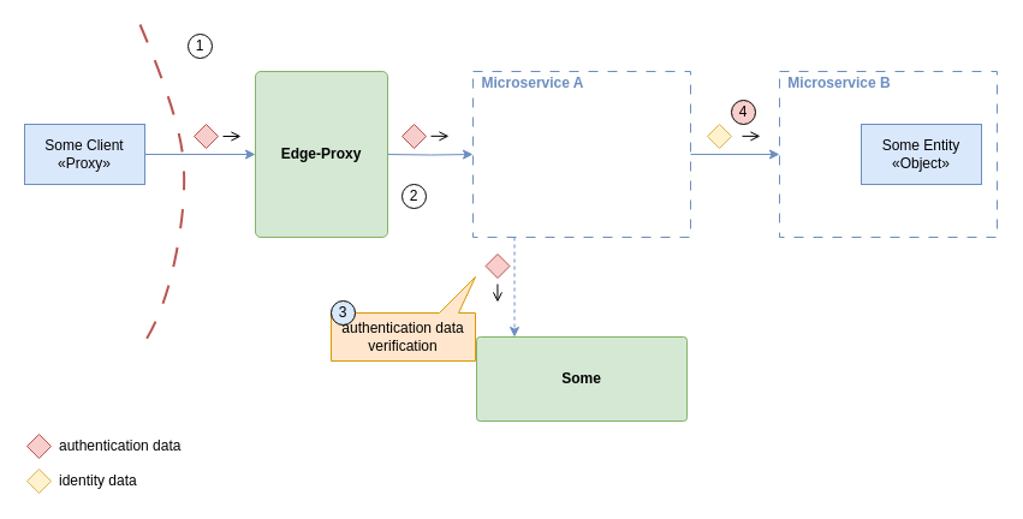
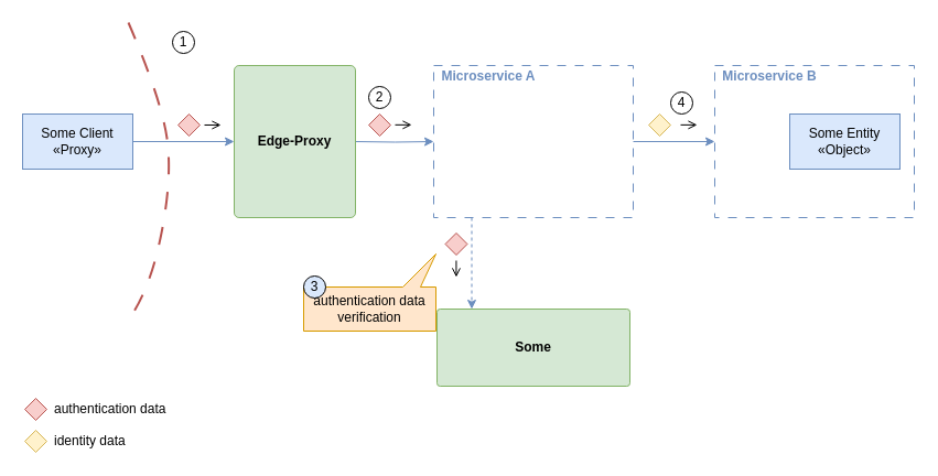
  <mxCell id="0" />
  <mxCell id="1" parent="0" />
  <mxCell id="2" value="&lt;b&gt;Some&lt;/b&gt;" style="rounded=1;whiteSpace=wrap;html=1;fillColor=#d5e8d4;strokeColor=#82b366;arcSize=4;" vertex="1" parent="1"><mxGeometry x="396" y="280" width="175" height="70" as="geometry" /></mxCell>
  <mxCell id="3" value="" style="rounded=0;whiteSpace=wrap;html=1;fillColor=none;strokeColor=#6c8ebf;dashed=1;dashPattern=8 8;" parent="1" vertex="1"><mxGeometry x="648" y="59" width="181" height="138" as="geometry" /></mxCell>
  <mxCell id="4" style="edgeStyle=orthogonalEdgeStyle;rounded=0;orthogonalLoop=1;jettySize=auto;html=1;entryX=0;entryY=0.5;entryDx=0;entryDy=0;fillColor=#dae8fc;strokeColor=#6c8ebf;" parent="1" source="5" target="3" edge="1"><mxGeometry relative="1" as="geometry" /></mxCell>
  <mxCell id="5" value="" style="rounded=0;whiteSpace=wrap;html=1;fillColor=none;strokeColor=#6c8ebf;dashed=1;dashPattern=8 8;" parent="1" vertex="1"><mxGeometry x="393" y="59" width="181" height="138" as="geometry" /></mxCell>
  <mxCell id="6" value="Some Entity&lt;br&gt;«Object»" style="rounded=0;whiteSpace=wrap;html=1;fillColor=#dae8fc;strokeColor=#6c8ebf;" parent="1" vertex="1"><mxGeometry x="716" y="103" width="100" height="50" as="geometry" /></mxCell>
  <mxCell id="7" value="" style="rhombus;whiteSpace=wrap;html=1;fillColor=#f8cecc;strokeColor=#b85450;" parent="1" vertex="1"><mxGeometry x="22" y="361" width="20" height="20" as="geometry" /></mxCell>
  <mxCell id="8" value="authentication data" style="text;html=1;align=left;verticalAlign=middle;whiteSpace=wrap;rounded=0;" parent="1" vertex="1"><mxGeometry x="47" y="361" width="118" height="20" as="geometry" /></mxCell>
  <mxCell id="9" value="&lt;div align=&quot;center&quot;&gt;Microservice A&lt;/div&gt;" style="text;html=1;align=center;verticalAlign=middle;whiteSpace=wrap;rounded=0;fillColor=none;fontColor=#6C8EBF;fontStyle=1" parent="1" vertex="1"><mxGeometry x="393" y="59" width="100" height="19" as="geometry" /></mxCell>
  <mxCell id="10" value="&lt;div align=&quot;center&quot;&gt;Microservice B&lt;/div&gt;" style="text;html=1;align=center;verticalAlign=middle;whiteSpace=wrap;rounded=0;fillColor=none;fontColor=#6C8EBF;fontStyle=1" parent="1" vertex="1"><mxGeometry x="648" y="59" width="100" height="19" as="geometry" /></mxCell>
  <mxCell id="11" style="edgeStyle=orthogonalEdgeStyle;rounded=0;orthogonalLoop=1;jettySize=auto;html=1;entryX=0;entryY=0.5;entryDx=0;entryDy=0;fillColor=#dae8fc;strokeColor=#6c8ebf;" parent="1" target="5" edge="1"><mxGeometry relative="1" as="geometry"><mxPoint x="322" y="128" as="sourcePoint" /></mxGeometry></mxCell>
  <mxCell id="12" value="" style="endArrow=classic;html=1;rounded=0;entryX=0;entryY=0.5;entryDx=0;entryDy=0;exitX=1;exitY=0.5;exitDx=0;exitDy=0;fillColor=#dae8fc;strokeColor=#6c8ebf;" parent="1" source="15" edge="1"><mxGeometry width="50" height="50" relative="1" as="geometry"><mxPoint x="152" y="128" as="sourcePoint" /><mxPoint x="212" y="128" as="targetPoint" /></mxGeometry></mxCell>
  <mxCell id="13" value="" style="rhombus;whiteSpace=wrap;html=1;fillColor=#f8cecc;strokeColor=#b85450;direction=south;" parent="1" vertex="1"><mxGeometry x="161" y="103" width="20" height="20" as="geometry" /></mxCell>
  <mxCell id="14" value="" style="rhombus;whiteSpace=wrap;html=1;fillColor=#f8cecc;strokeColor=#b85450;" parent="1" vertex="1"><mxGeometry x="334" y="103" width="20" height="20" as="geometry" /></mxCell>
  <mxCell id="15" value="Some Client&lt;br&gt;«Proxy»" style="rounded=0;whiteSpace=wrap;html=1;fillColor=#dae8fc;strokeColor=#6c8ebf;" parent="1" vertex="1"><mxGeometry x="20" y="103" width="100" height="50" as="geometry" /></mxCell>
  <mxCell id="16" value="identity data" style="text;html=1;align=left;verticalAlign=middle;whiteSpace=wrap;rounded=0;" parent="1" vertex="1"><mxGeometry x="47" y="390" width="145" height="20" as="geometry" /></mxCell>
  <mxCell id="17" value="" style="rhombus;whiteSpace=wrap;html=1;fillColor=#fff2cc;strokeColor=#d6b656;" parent="1" vertex="1"><mxGeometry x="22" y="390" width="20" height="20" as="geometry" /></mxCell>
  <mxCell id="18" value="" style="endArrow=open;html=1;rounded=0;endFill=0;" parent="1" edge="1"><mxGeometry width="50" height="50" relative="1" as="geometry"><mxPoint x="185" y="112.97" as="sourcePoint" /><mxPoint x="200" y="112.97" as="targetPoint" /></mxGeometry></mxCell>
  <mxCell id="19" value="" style="endArrow=open;html=1;rounded=0;endFill=0;" parent="1" edge="1"><mxGeometry width="50" height="50" relative="1" as="geometry"><mxPoint x="358" y="112.84" as="sourcePoint" /><mxPoint x="373" y="112.84" as="targetPoint" /></mxGeometry></mxCell>
  <mxCell id="20" value="" style="rhombus;whiteSpace=wrap;html=1;fillColor=#fff2cc;strokeColor=#d6b656;" parent="1" vertex="1"><mxGeometry x="588" y="103" width="20" height="20" as="geometry" /></mxCell>
  <mxCell id="21" value="" style="endArrow=open;html=1;rounded=0;endFill=0;" parent="1" edge="1"><mxGeometry width="50" height="50" relative="1" as="geometry"><mxPoint x="617" y="112.86" as="sourcePoint" /><mxPoint x="632" y="112.86" as="targetPoint" /></mxGeometry></mxCell>
  <mxCell id="22" style="edgeStyle=orthogonalEdgeStyle;rounded=0;orthogonalLoop=1;jettySize=auto;html=1;entryX=0.5;entryY=0;entryDx=0;entryDy=0;fillColor=#dae8fc;strokeColor=#6c8ebf;startArrow=none;startFill=0;dashed=1;" parent="1" edge="1"><mxGeometry relative="1" as="geometry"><mxPoint x="427.5" y="197" as="sourcePoint" /><mxPoint x="427.5" y="280" as="targetPoint" /></mxGeometry></mxCell>
  <mxCell id="23" value="" style="rhombus;whiteSpace=wrap;html=1;fillColor=#f8cecc;strokeColor=#b85450;" parent="1" vertex="1"><mxGeometry x="403.5" y="211" width="20" height="20" as="geometry" /></mxCell>
  <mxCell id="24" value="" style="endArrow=open;html=1;rounded=0;endFill=0;" parent="1" edge="1"><mxGeometry width="50" height="50" relative="1" as="geometry"><mxPoint x="413.44" y="236" as="sourcePoint" /><mxPoint x="413.44" y="251" as="targetPoint" /></mxGeometry></mxCell>
  <mxCell id="25" value="authentication data verification" style="shape=callout;whiteSpace=wrap;html=1;perimeter=calloutPerimeter;base=16;size=30;position=0.75;position2=1;flipV=1;fillColor=#ffe6cc;strokeColor=#d79b00;" parent="1" vertex="1"><mxGeometry x="275" y="230" width="120" height="70" as="geometry" /></mxCell>
  <mxCell id="26" value="1" style="ellipse;whiteSpace=wrap;html=1;aspect=fixed;" parent="1" vertex="1"><mxGeometry x="156" y="28" width="20" height="20" as="geometry" /></mxCell>
- <mxCell id="27" value="2" style="ellipse;whiteSpace=wrap;html=1;aspect=fixed;" parent="1" vertex="1"><mxGeometry x="334" y="153" width="20" height="20" as="geometry" /></mxCell>
+ <mxCell id="27" value="2" style="ellipse;whiteSpace=wrap;html=1;aspect=fixed;" parent="1" vertex="1"><mxGeometry x="334" y="78" width="20" height="20" as="geometry" /></mxCell>
  <mxCell id="28" value="3" style="ellipse;whiteSpace=wrap;html=1;aspect=fixed;fillColor=#dae8fc;" parent="1" vertex="1"><mxGeometry x="275" y="250" width="20" height="20" as="geometry" /></mxCell>
- <mxCell id="29" value="4" style="ellipse;whiteSpace=wrap;html=1;aspect=fixed;fillColor=#f8cecc;" parent="1" vertex="1"><mxGeometry x="608" y="83" width="20" height="20" as="geometry" /></mxCell>
+ <mxCell id="29" value="4" style="ellipse;whiteSpace=wrap;html=1;aspect=fixed;" parent="1" vertex="1"><mxGeometry x="608" y="83" width="20" height="20" as="geometry" /></mxCell>
  <mxCell id="30" value="" style="curved=1;endArrow=none;html=1;rounded=0;dashed=1;dashPattern=8 8;startFill=0;fillColor=#f8cecc;strokeColor=#b85450;startSize=9;endSize=8;strokeWidth=2;" parent="1" edge="1"><mxGeometry width="50" height="50" relative="1" as="geometry"><mxPoint x="116" y="20" as="sourcePoint" /><mxPoint x="116" y="290" as="targetPoint" /><Array as="points"><mxPoint x="146" y="90" /><mxPoint x="156" y="160" /><mxPoint x="136" y="262" /></Array></mxGeometry></mxCell>
  <mxCell id="31" value="&lt;b&gt;Edge-Proxy&lt;/b&gt;" style="rounded=1;whiteSpace=wrap;html=1;fillColor=#d5e8d4;strokeColor=#82b366;arcSize=4;" vertex="1" parent="1"><mxGeometry x="212" y="59" width="110" height="138" as="geometry" /></mxCell>
